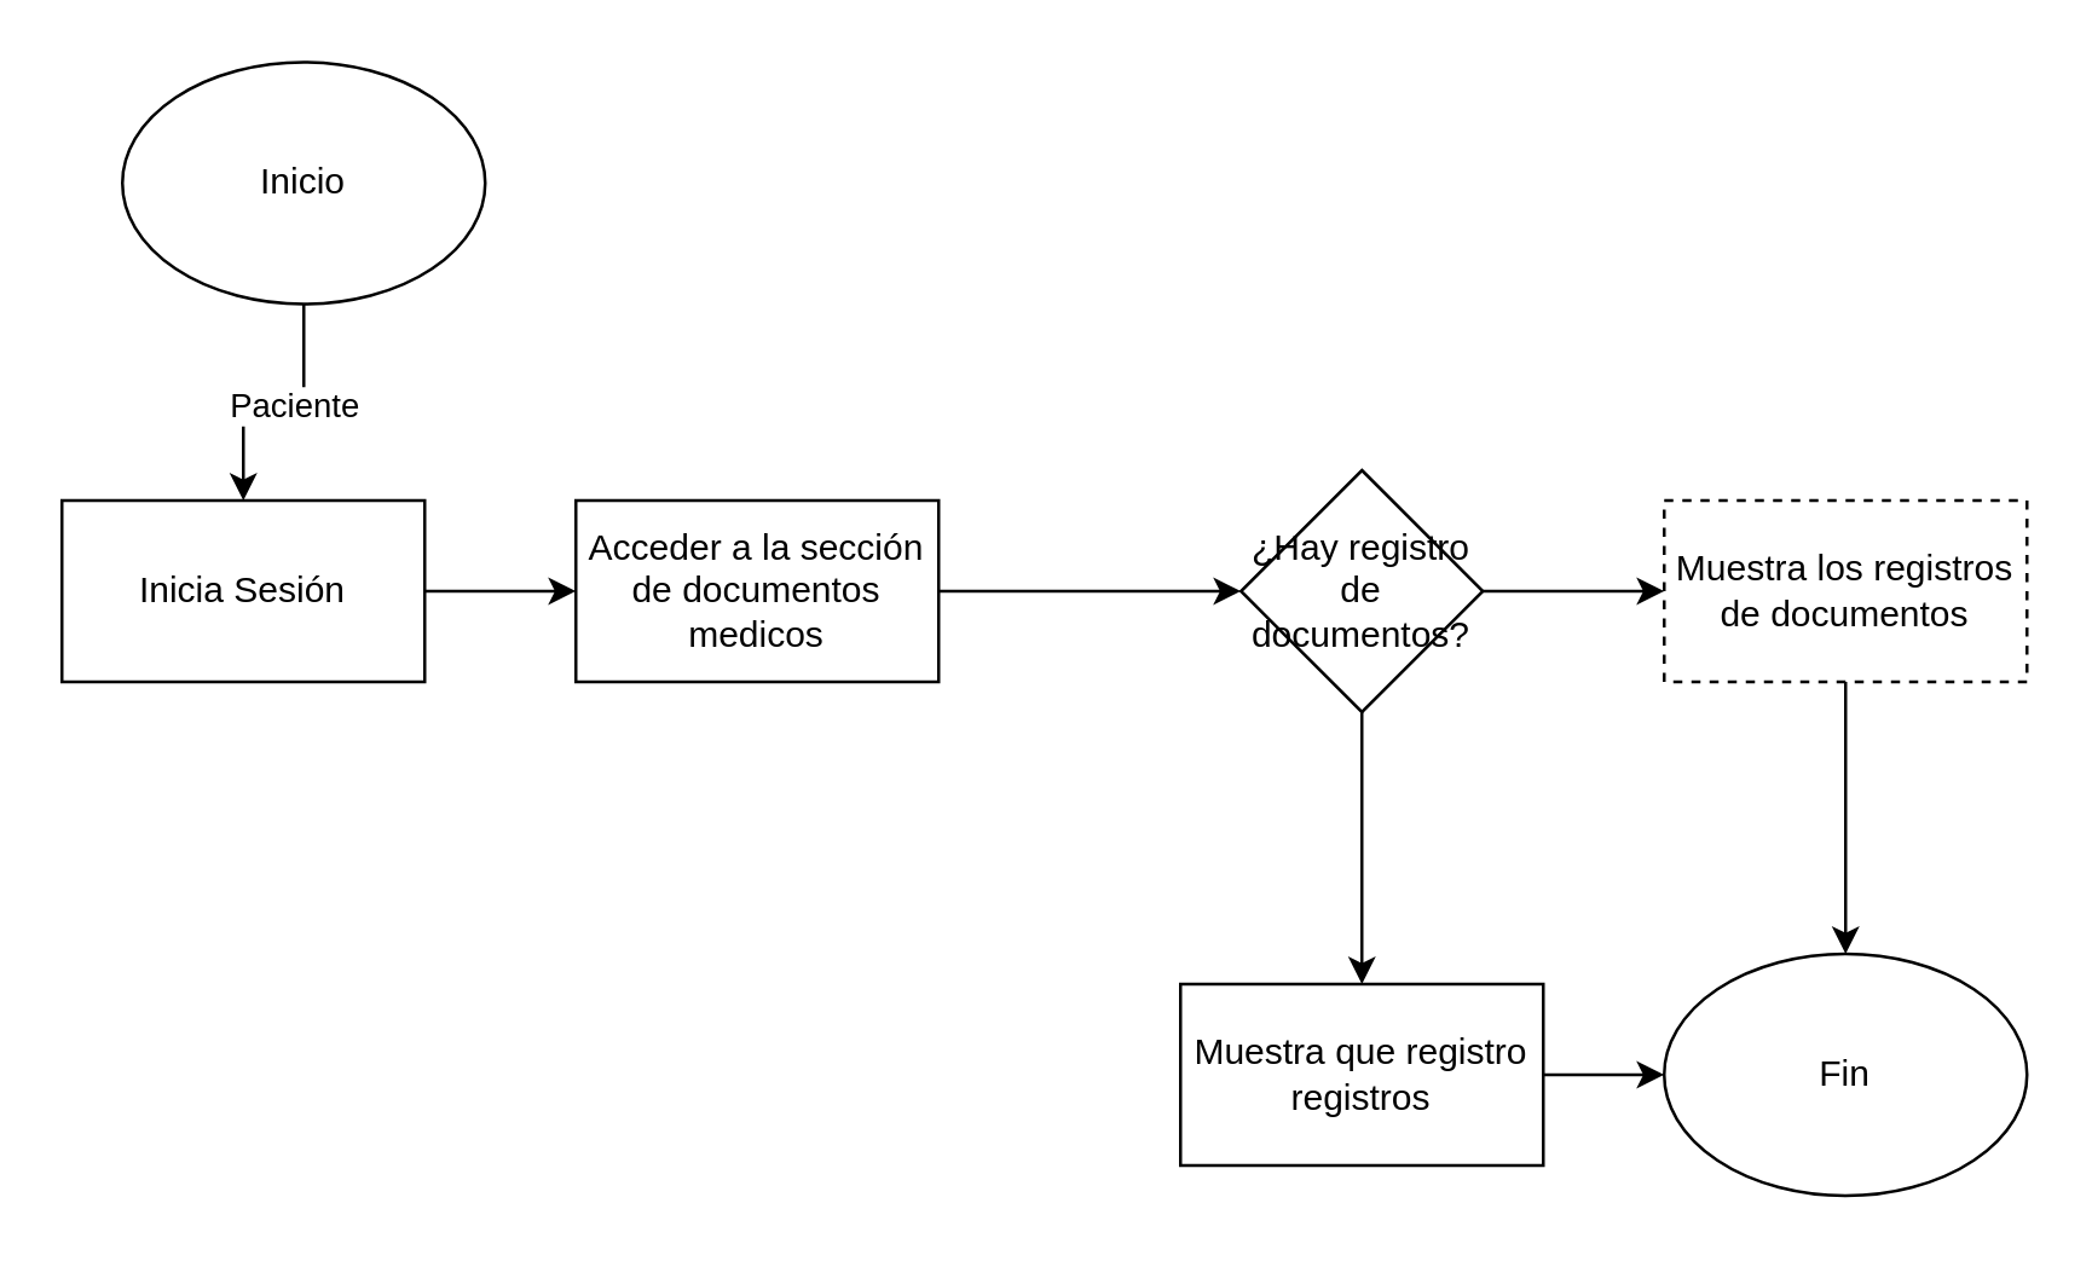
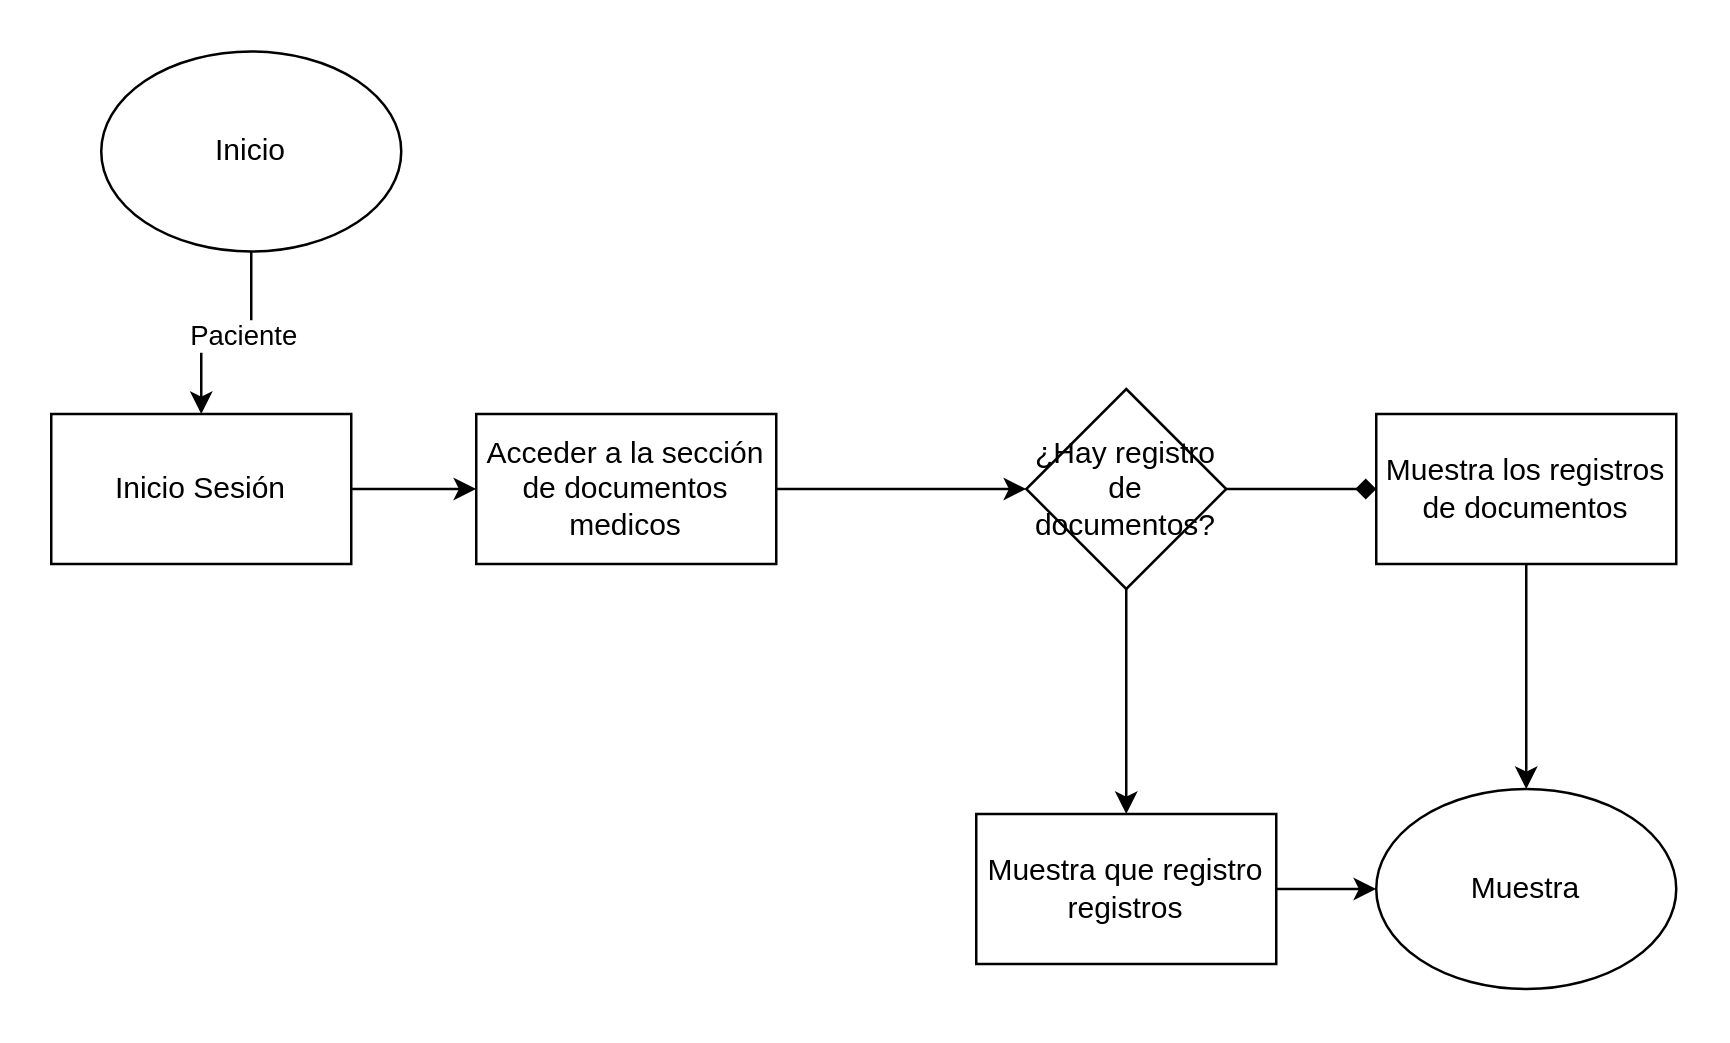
  <mxCell id="0" />
  <mxCell id="1" parent="0" />
  <mxCell id="2" value="" style="edgeStyle=orthogonalEdgeStyle;rounded=0;orthogonalLoop=1;jettySize=auto;html=1;" edge="1" parent="1" source="4" target="6"><mxGeometry relative="1" as="geometry" /></mxCell>
  <mxCell id="3" value="Paciente" style="edgeLabel;html=1;align=center;verticalAlign=middle;resizable=0;points=[];" connectable="0" vertex="1" parent="2"><mxGeometry x="-0.156" y="1" relative="1" as="geometry"><mxPoint as="offset" /></mxGeometry></mxCell>
  <mxCell id="4" value="Inicio" style="ellipse;whiteSpace=wrap;html=1;" vertex="1" parent="1"><mxGeometry x="40" y="20" width="120" height="80" as="geometry" /></mxCell>
  <mxCell id="5" value="" style="edgeStyle=orthogonalEdgeStyle;rounded=0;orthogonalLoop=1;jettySize=auto;html=1;" edge="1" parent="1" source="6" target="8"><mxGeometry relative="1" as="geometry" /></mxCell>
- <mxCell id="6" value="Inicia Sesión" style="whiteSpace=wrap;html=1;" vertex="1" parent="1"><mxGeometry x="20" y="165" width="120" height="60" as="geometry" /></mxCell>
+ <mxCell id="6" value="Inicio Sesión" style="whiteSpace=wrap;html=1;" vertex="1" parent="1"><mxGeometry x="20" y="165" width="120" height="60" as="geometry" /></mxCell>
  <mxCell id="7" value="" style="edgeStyle=orthogonalEdgeStyle;rounded=0;orthogonalLoop=1;jettySize=auto;html=1;" edge="1" parent="1" source="8" target="11"><mxGeometry relative="1" as="geometry" /></mxCell>
  <mxCell id="8" value="Acceder a la sección de documentos medicos" style="whiteSpace=wrap;html=1;" vertex="1" parent="1"><mxGeometry x="190" y="165" width="120" height="60" as="geometry" /></mxCell>
- <mxCell id="9" value="" style="edgeStyle=orthogonalEdgeStyle;rounded=0;orthogonalLoop=1;jettySize=auto;html=1;" edge="1" parent="1" source="11" target="13"><mxGeometry relative="1" as="geometry" /></mxCell>
+ <mxCell id="9" value="" style="edgeStyle=orthogonalEdgeStyle;rounded=0;orthogonalLoop=1;jettySize=auto;html=1;endArrow=diamond;" edge="1" parent="1" source="11" target="13"><mxGeometry relative="1" as="geometry" /></mxCell>
  <mxCell id="10" value="" style="edgeStyle=orthogonalEdgeStyle;rounded=0;orthogonalLoop=1;jettySize=auto;html=1;" edge="1" parent="1" source="11" target="15"><mxGeometry relative="1" as="geometry" /></mxCell>
  <mxCell id="11" value="¿Hay registro de documentos?" style="rhombus;whiteSpace=wrap;html=1;" vertex="1" parent="1"><mxGeometry x="410" y="155" width="80" height="80" as="geometry" /></mxCell>
  <mxCell id="12" style="edgeStyle=orthogonalEdgeStyle;rounded=0;orthogonalLoop=1;jettySize=auto;html=1;" edge="1" parent="1" source="13" target="16"><mxGeometry relative="1" as="geometry" /></mxCell>
- <mxCell id="13" value="Muestra los registros de documentos" style="whiteSpace=wrap;html=1;dashed=1;" vertex="1" parent="1"><mxGeometry x="550" y="165" width="120" height="60" as="geometry" /></mxCell>
+ <mxCell id="13" value="Muestra los registros de documentos" style="whiteSpace=wrap;html=1;" vertex="1" parent="1"><mxGeometry x="550" y="165" width="120" height="60" as="geometry" /></mxCell>
  <mxCell id="14" value="" style="edgeStyle=orthogonalEdgeStyle;rounded=0;orthogonalLoop=1;jettySize=auto;html=1;entryX=0;entryY=0.5;entryDx=0;entryDy=0;" edge="1" parent="1" source="15" target="16"><mxGeometry relative="1" as="geometry"><mxPoint x="610" y="355" as="targetPoint" /></mxGeometry></mxCell>
  <mxCell id="15" value="Muestra que registro registros" style="whiteSpace=wrap;html=1;" vertex="1" parent="1"><mxGeometry x="390" y="325" width="120" height="60" as="geometry" /></mxCell>
- <mxCell id="16" value="Fin" style="ellipse;whiteSpace=wrap;html=1;" vertex="1" parent="1"><mxGeometry x="550" y="315" width="120" height="80" as="geometry" /></mxCell>
+ <mxCell id="16" value="Muestra" style="ellipse;whiteSpace=wrap;html=1;" vertex="1" parent="1"><mxGeometry x="550" y="315" width="120" height="80" as="geometry" /></mxCell>
